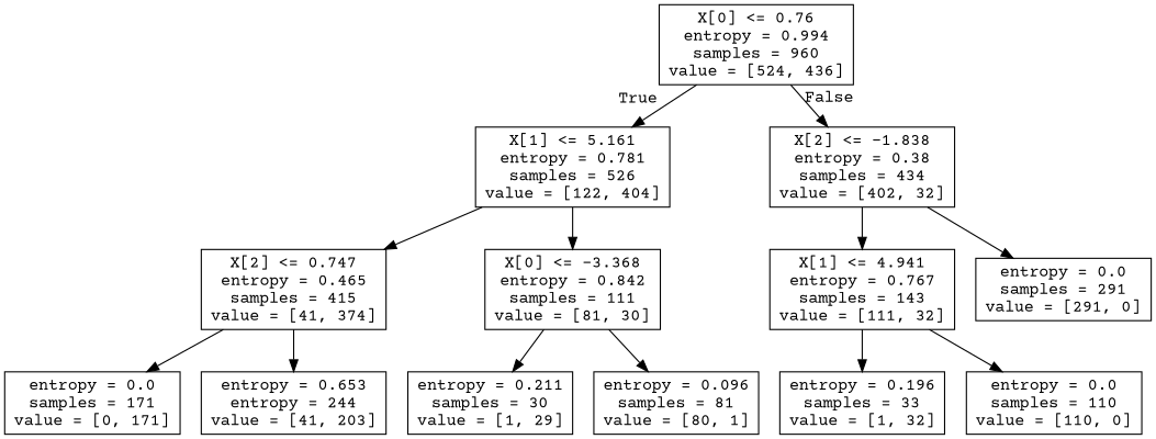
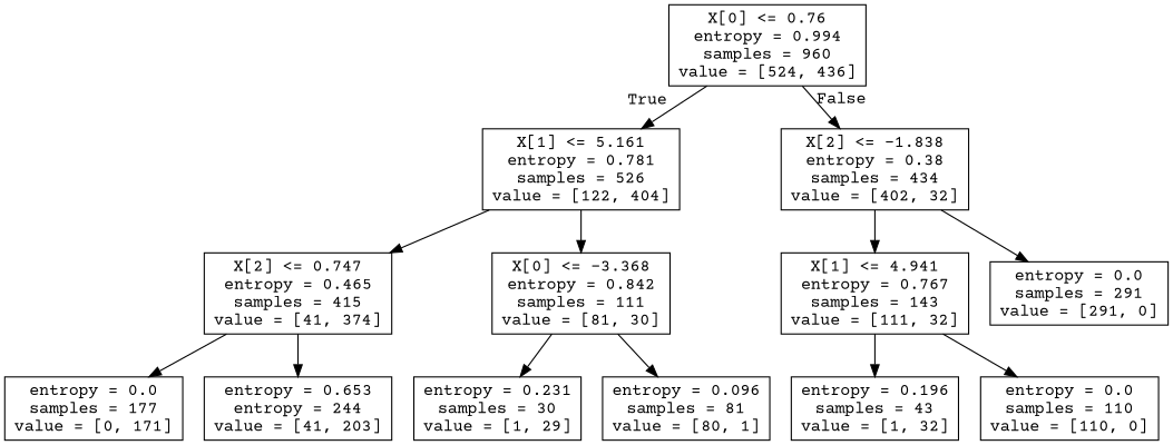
  digraph {
    fontname="Courier Prime"
    node [fontname="Courier Prime" shape=box]
    edge [fontname="Courier Prime"]
    n1 [label="X[0] <= 0.76\nentropy = 0.994\nsamples = 960\nvalue = [524, 436]"]
    n2 [label="X[1] <= 5.161\nentropy = 0.781\nsamples = 526\nvalue = [122, 404]"]
    n3 [label="X[2] <= -1.838\nentropy = 0.38\nsamples = 434\nvalue = [402, 32]"]
    n4 [label="X[2] <= 0.747\nentropy = 0.465\nsamples = 415\nvalue = [41, 374]"]
    n5 [label="X[0] <= -3.368\nentropy = 0.842\nsamples = 111\nvalue = [81, 30]"]
    n6 [label="X[1] <= 4.941\nentropy = 0.767\nsamples = 143\nvalue = [111, 32]"]
    n7 [label="entropy = 0.0\nsamples = 291\nvalue = [291, 0]"]
-   n8 [label="entropy = 0.0\nsamples = 171\nvalue = [0, 171]"]
+   n8 [label="entropy = 0.0\nsamples = 177\nvalue = [0, 171]"]
    n9 [label="entropy = 0.653\nentropy = 244\nvalue = [41, 203]"]
-   n10 [label="entropy = 0.211\nsamples = 30\nvalue = [1, 29]"]
+   n10 [label="entropy = 0.231\nsamples = 30\nvalue = [1, 29]"]
    n11 [label="entropy = 0.096\nsamples = 81\nvalue = [80, 1]"]
-   n12 [label="entropy = 0.196\nsamples = 33\nvalue = [1, 32]"]
+   n12 [label="entropy = 0.196\nsamples = 43\nvalue = [1, 32]"]
    n13 [label="entropy = 0.0\nsamples = 110\nvalue = [110, 0]"]
    n1 -> n2 [headlabel=True labelangle=45 labeldistance=2.5]
    n1 -> n3 [headlabel=False labelangle=-45 labeldistance=2.5]
    n2 -> n4
    n2 -> n5
    n3 -> n6
    n3 -> n7
    n4 -> n8
    n4 -> n9
    n5 -> n10
    n5 -> n11
    n6 -> n12
    n6 -> n13
  }
